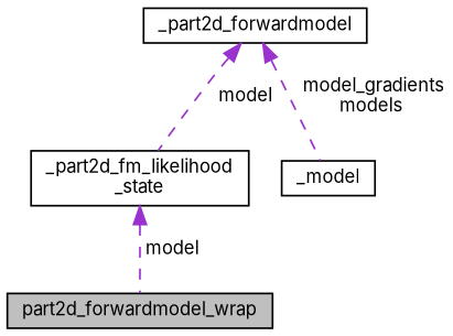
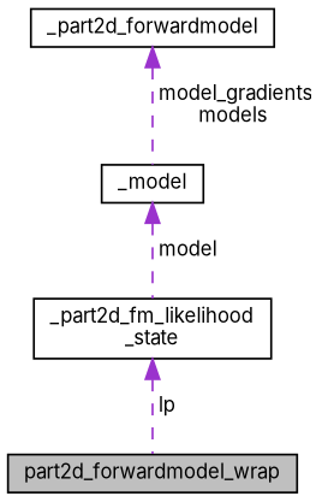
  digraph {
    fontname=Inter
    node [color=black fillcolor=white fontname=Inter fontsize=10 shape=record style=filled]
    edge [color=darkorchid3 dir=back fontname=Inter fontsize=10 labelfontname="FreeSans.ttf" labelfontsize=10 style=dashed]
    n1 [fillcolor=grey75 fontcolor=black height=0.2 label=part2d_forwardmodel_wrap width=0.4]
    n2 [height=0.2 label="_part2d_fm_likelihood\l_state" width=0.4]
    n3 [height=0.2 label=_part2d_forwardmodel width=0.4]
    n4 [height=0.2 label=_model width=0.4]
-   n2 -> n1 [label=" model"]
-   n3 -> n2 [label=" model"]
+   n2 -> n1 [label=" lp"]
+   n4 -> n2 [label=" model"]
    n3 -> n4 [label=" model_gradients\nmodels"]
  }
